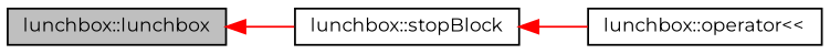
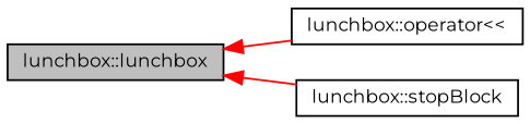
  digraph {
    fontname=Montserrat
    rankdir=LR
    node [color=black fillcolor=white fontname=Montserrat fontsize=10 shape=record style=filled]
    edge [color=red dir=back fontname=Montserrat fontsize=10 labelfontname=Sans labelfontsize=10 style=solid]
    n1 [fillcolor=grey75 fontcolor=black height=0.2 label="lunchbox::lunchbox" width=0.4]
    n2 [height=0.2 label="lunchbox::operator\<\<" width=0.4]
    n3 [height=0.2 label="lunchbox::stopBlock" width=0.4]
-   n3 -> n2
+   n1 -> n2
    n1 -> n3
  }
